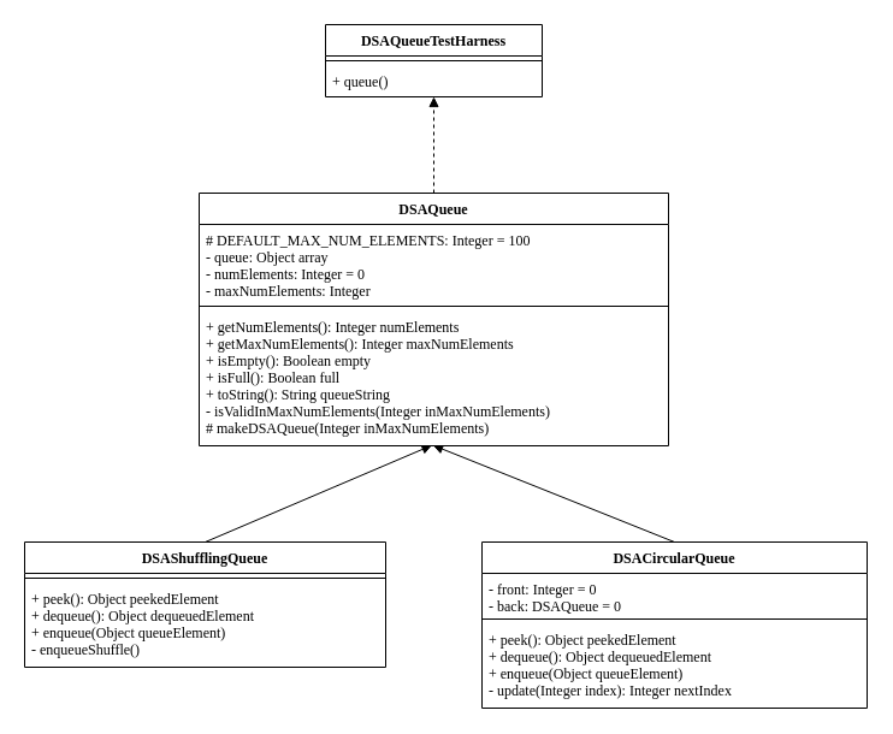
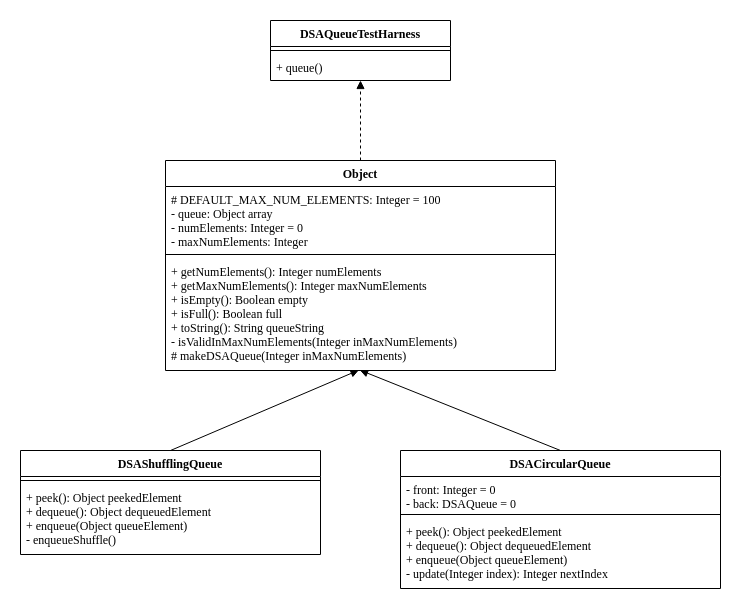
  <mxCell id="0" />
  <mxCell id="1" parent="0" />
  <mxCell id="2" style="rounded=0;orthogonalLoop=1;jettySize=auto;html=1;exitX=0.5;exitY=0;exitDx=0;exitDy=0;fontFamily=Fira Code;endArrow=block;endFill=1;entryX=0.5;entryY=1;entryDx=0;entryDy=0;dashed=1;" parent="1" source="5" target="9" edge="1"><mxGeometry relative="1" as="geometry"><mxPoint x="85" y="110" as="targetPoint" /></mxGeometry></mxCell>
  <mxCell id="3" style="edgeStyle=none;rounded=0;orthogonalLoop=1;jettySize=auto;html=1;exitX=0.5;exitY=0;exitDx=0;exitDy=0;entryX=0.498;entryY=0.996;entryDx=0;entryDy=0;entryPerimeter=0;endArrow=block;endFill=1;fontFamily=Fira Code;" parent="1" source="12" target="8" edge="1"><mxGeometry relative="1" as="geometry" /></mxCell>
  <mxCell id="4" style="edgeStyle=none;rounded=0;orthogonalLoop=1;jettySize=auto;html=1;exitX=0.5;exitY=0;exitDx=0;exitDy=0;entryX=0.496;entryY=0.996;entryDx=0;entryDy=0;entryPerimeter=0;endArrow=block;endFill=1;fontFamily=Fira Code;" parent="1" source="16" target="8" edge="1"><mxGeometry relative="1" as="geometry" /></mxCell>
- <mxCell id="5" value="DSAQueue" style="swimlane;fontStyle=1;align=center;verticalAlign=top;childLayout=stackLayout;horizontal=1;startSize=26;horizontalStack=0;resizeParent=1;resizeParentMax=0;resizeLast=0;collapsible=1;marginBottom=0;fontFamily=Fira Code;labelBackgroundColor=none;swimlaneFillColor=#ffffff;" parent="1" vertex="1"><mxGeometry x="165" y="160" width="390" height="210" as="geometry"><mxRectangle x="610" y="314" width="90" height="26" as="alternateBounds" /></mxGeometry></mxCell>
+ <mxCell id="5" value="Object" style="swimlane;fontStyle=1;align=center;verticalAlign=top;childLayout=stackLayout;horizontal=1;startSize=26;horizontalStack=0;resizeParent=1;resizeParentMax=0;resizeLast=0;collapsible=1;marginBottom=0;fontFamily=Fira Code;labelBackgroundColor=none;swimlaneFillColor=#ffffff;" parent="1" vertex="1"><mxGeometry x="165" y="160" width="390" height="210" as="geometry"><mxRectangle x="610" y="314" width="90" height="26" as="alternateBounds" /></mxGeometry></mxCell>
  <mxCell id="6" value="# DEFAULT_MAX_NUM_ELEMENTS: Integer = 100&#10;- queue: Object array&#10;- numElements: Integer = 0&#10;- maxNumElements: Integer" style="text;strokeColor=none;fillColor=none;align=left;verticalAlign=top;spacingLeft=4;spacingRight=4;overflow=hidden;rotatable=0;points=[[0,0.5],[1,0.5]];portConstraint=eastwest;fontFamily=Fira Code;" parent="5" vertex="1"><mxGeometry y="26" width="390" height="64" as="geometry" /></mxCell>
  <mxCell id="7" value="" style="line;strokeWidth=1;fillColor=none;align=left;verticalAlign=middle;spacingTop=-1;spacingLeft=3;spacingRight=3;rotatable=0;labelPosition=right;points=[];portConstraint=eastwest;" parent="5" vertex="1"><mxGeometry y="90" width="390" height="8" as="geometry" /></mxCell>
  <mxCell id="8" value="+ getNumElements(): Integer numElements&#10;+ getMaxNumElements(): Integer maxNumElements&#10;+ isEmpty(): Boolean empty&#10;+ isFull(): Boolean full&#10;+ toString(): String queueString &#10;- isValidInMaxNumElements(Integer inMaxNumElements)&#10;# makeDSAQueue(Integer inMaxNumElements)" style="text;strokeColor=none;fillColor=none;align=left;verticalAlign=top;spacingLeft=4;spacingRight=4;overflow=hidden;rotatable=0;points=[[0,0.5],[1,0.5]];portConstraint=eastwest;fontFamily=Fira Code;" parent="5" vertex="1"><mxGeometry y="98" width="390" height="112" as="geometry" /></mxCell>
  <mxCell id="9" value="DSAQueueTestHarness" style="swimlane;fontStyle=1;align=center;verticalAlign=top;childLayout=stackLayout;horizontal=1;startSize=26;horizontalStack=0;resizeParent=1;resizeParentMax=0;resizeLast=0;collapsible=1;marginBottom=0;fontFamily=Fira Code;labelBackgroundColor=none;swimlaneFillColor=none;" parent="1" vertex="1"><mxGeometry x="270" y="20" width="180" height="60" as="geometry"><mxRectangle x="610" y="314" width="90" height="26" as="alternateBounds" /></mxGeometry></mxCell>
  <mxCell id="10" value="" style="line;strokeWidth=1;fillColor=none;align=left;verticalAlign=middle;spacingTop=-1;spacingLeft=3;spacingRight=3;rotatable=0;labelPosition=right;points=[];portConstraint=eastwest;" parent="9" vertex="1"><mxGeometry y="26" width="180" height="8" as="geometry" /></mxCell>
  <mxCell id="11" value="+ queue()" style="text;strokeColor=none;fillColor=none;align=left;verticalAlign=top;spacingLeft=4;spacingRight=4;overflow=hidden;rotatable=0;points=[[0,0.5],[1,0.5]];portConstraint=eastwest;fontFamily=Fira Code;" parent="9" vertex="1"><mxGeometry y="34" width="180" height="26" as="geometry" /></mxCell>
  <mxCell id="12" value="DSACircularQueue" style="swimlane;fontStyle=1;align=center;verticalAlign=top;childLayout=stackLayout;horizontal=1;startSize=26;horizontalStack=0;resizeParent=1;resizeParentMax=0;resizeLast=0;collapsible=1;marginBottom=0;labelBackgroundColor=none;fillColor=#ffffff;gradientColor=none;fontFamily=Fira Code;swimlaneFillColor=#ffffff;" parent="1" vertex="1"><mxGeometry x="400" y="450" width="320" height="138" as="geometry" /></mxCell>
  <mxCell id="13" value="- front: Integer = 0&#10;- back: DSAQueue = 0" style="text;strokeColor=none;fillColor=none;align=left;verticalAlign=top;spacingLeft=4;spacingRight=4;overflow=hidden;rotatable=0;points=[[0,0.5],[1,0.5]];portConstraint=eastwest;fontFamily=Fira Code;" parent="12" vertex="1"><mxGeometry y="26" width="320" height="34" as="geometry" /></mxCell>
  <mxCell id="14" value="" style="line;strokeWidth=1;fillColor=none;align=left;verticalAlign=middle;spacingTop=-1;spacingLeft=3;spacingRight=3;rotatable=0;labelPosition=right;points=[];portConstraint=eastwest;" parent="12" vertex="1"><mxGeometry y="60" width="320" height="8" as="geometry" /></mxCell>
  <mxCell id="15" value="+ peek(): Object peekedElement&#10;+ dequeue(): Object dequeuedElement&#10;+ enqueue(Object queueElement)&#10;- update(Integer index): Integer nextIndex" style="text;strokeColor=none;fillColor=none;align=left;verticalAlign=top;spacingLeft=4;spacingRight=4;overflow=hidden;rotatable=0;points=[[0,0.5],[1,0.5]];portConstraint=eastwest;fontFamily=Fira Code;" parent="12" vertex="1"><mxGeometry y="68" width="320" height="70" as="geometry" /></mxCell>
  <mxCell id="16" value="DSAShufflingQueue" style="swimlane;fontStyle=1;align=center;verticalAlign=top;childLayout=stackLayout;horizontal=1;startSize=26;horizontalStack=0;resizeParent=1;resizeParentMax=0;resizeLast=0;collapsible=1;marginBottom=0;labelBackgroundColor=none;fillColor=#ffffff;gradientColor=none;fontFamily=Fira Code;swimlaneFillColor=#ffffff;" parent="1" vertex="1"><mxGeometry x="20" y="450" width="300" height="104" as="geometry" /></mxCell>
  <mxCell id="17" value="" style="line;strokeWidth=1;fillColor=none;align=left;verticalAlign=middle;spacingTop=-1;spacingLeft=3;spacingRight=3;rotatable=0;labelPosition=right;points=[];portConstraint=eastwest;" parent="16" vertex="1"><mxGeometry y="26" width="300" height="8" as="geometry" /></mxCell>
  <mxCell id="18" value="+ peek(): Object peekedElement&#10;+ dequeue(): Object dequeuedElement&#10;+ enqueue(Object queueElement)&#10;- enqueueShuffle()" style="text;strokeColor=none;fillColor=none;align=left;verticalAlign=top;spacingLeft=4;spacingRight=4;overflow=hidden;rotatable=0;points=[[0,0.5],[1,0.5]];portConstraint=eastwest;fontFamily=Fira Code;" parent="16" vertex="1"><mxGeometry y="34" width="300" height="70" as="geometry" /></mxCell>
